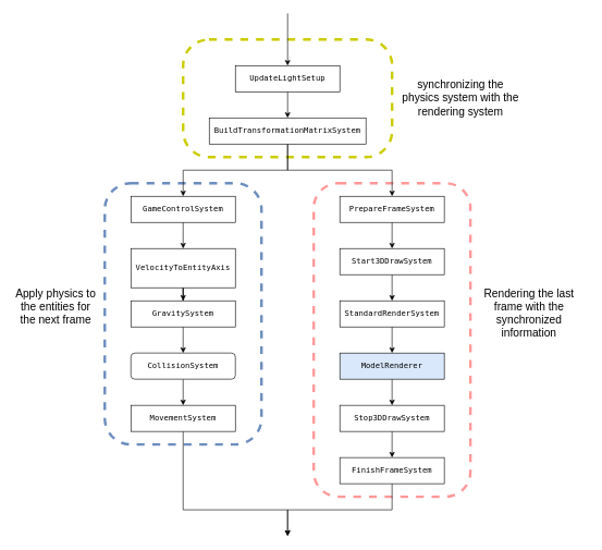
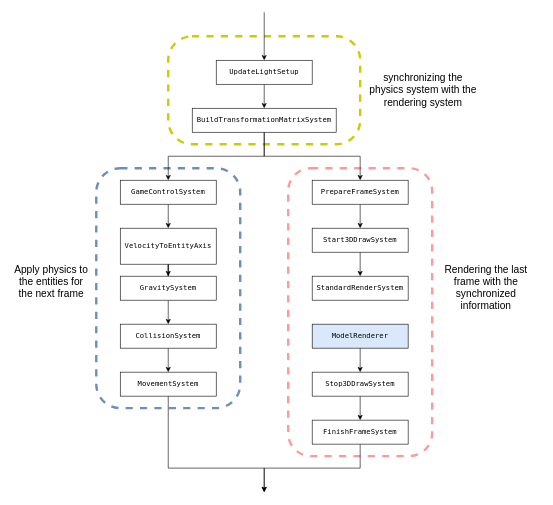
  <mxCell id="0" />
  <mxCell id="1" parent="0" />
  <mxCell id="2" value="" style="rounded=1;whiteSpace=wrap;html=1;dashed=1;strokeColor=#CCCC00;strokeWidth=4;fillColor=none;arcSize=22;" parent="1" vertex="1"><mxGeometry x="280" y="60" width="320" height="180" as="geometry" /></mxCell>
  <mxCell id="3" value="" style="rounded=1;whiteSpace=wrap;html=1;absoluteArcSize=1;arcSize=76;strokeWidth=4;dashed=1;fillColor=none;strokeColor=#FF9999;" parent="1" vertex="1"><mxGeometry x="480" y="280" width="240" height="480" as="geometry" /></mxCell>
  <mxCell id="4" value="" style="rounded=1;whiteSpace=wrap;html=1;absoluteArcSize=1;arcSize=80;strokeWidth=4;fillColor=none;strokeColor=#6c8ebf;dashed=1;perimeterSpacing=10;" parent="1" vertex="1"><mxGeometry x="160" y="280" width="240" height="400" as="geometry" /></mxCell>
  <mxCell id="5" style="edgeStyle=orthogonalEdgeStyle;rounded=0;orthogonalLoop=1;jettySize=auto;html=1;entryX=0.5;entryY=0;entryDx=0;entryDy=0;" parent="1" source="6" target="8" edge="1"><mxGeometry relative="1" as="geometry" /></mxCell>
  <mxCell id="6" value="&lt;code&gt;GameControlSystem&lt;/code&gt;" style="rounded=0;whiteSpace=wrap;html=1;" parent="1" vertex="1"><mxGeometry x="200" y="300" width="160" height="40" as="geometry" /></mxCell>
  <mxCell id="7" style="edgeStyle=orthogonalEdgeStyle;rounded=0;orthogonalLoop=1;jettySize=auto;html=1;entryX=0.5;entryY=0;entryDx=0;entryDy=0;" parent="1" source="8" target="10" edge="1"><mxGeometry relative="1" as="geometry" /></mxCell>
  <mxCell id="8" value="&lt;code&gt;VelocityToEntityAxis&lt;/code&gt;" style="rounded=0;whiteSpace=wrap;html=1;" parent="1" vertex="1"><mxGeometry x="200" y="380" width="160" height="60" as="geometry" /></mxCell>
  <mxCell id="9" style="edgeStyle=orthogonalEdgeStyle;rounded=0;orthogonalLoop=1;jettySize=auto;html=1;entryX=0.5;entryY=0;entryDx=0;entryDy=0;" parent="1" source="10" target="12" edge="1"><mxGeometry relative="1" as="geometry" /></mxCell>
  <mxCell id="10" value="&lt;code&gt;GravitySystem&lt;/code&gt;" style="rounded=0;whiteSpace=wrap;html=1;" parent="1" vertex="1"><mxGeometry x="200" y="460" width="160" height="40" as="geometry" /></mxCell>
  <mxCell id="11" style="edgeStyle=orthogonalEdgeStyle;rounded=0;orthogonalLoop=1;jettySize=auto;html=1;entryX=0.5;entryY=0;entryDx=0;entryDy=0;" parent="1" source="12" target="14" edge="1"><mxGeometry relative="1" as="geometry" /></mxCell>
- <mxCell id="12" value="&lt;code&gt;CollisionSystem&lt;/code&gt;" style="whiteSpace=wrap;html=1;rounded=1;" parent="1" vertex="1"><mxGeometry x="200" y="540" width="160" height="40" as="geometry" /></mxCell>
+ <mxCell id="12" value="&lt;code&gt;CollisionSystem&lt;/code&gt;" style="rounded=0;whiteSpace=wrap;html=1;" parent="1" vertex="1"><mxGeometry x="200" y="540" width="160" height="40" as="geometry" /></mxCell>
  <mxCell id="13" style="edgeStyle=orthogonalEdgeStyle;rounded=0;orthogonalLoop=1;jettySize=auto;html=1;" parent="1" source="14" edge="1"><mxGeometry relative="1" as="geometry"><mxPoint x="440" y="820" as="targetPoint" /><Array as="points"><mxPoint x="280" y="780" /><mxPoint x="440" y="780" /></Array></mxGeometry></mxCell>
  <mxCell id="14" value="&lt;code&gt;MovementSystem&lt;/code&gt;" style="rounded=0;whiteSpace=wrap;html=1;" parent="1" vertex="1"><mxGeometry x="200" y="620" width="160" height="40" as="geometry" /></mxCell>
  <mxCell id="15" style="edgeStyle=orthogonalEdgeStyle;rounded=0;orthogonalLoop=1;jettySize=auto;html=1;entryX=0.5;entryY=0;entryDx=0;entryDy=0;" parent="1" source="16" target="19" edge="1"><mxGeometry relative="1" as="geometry" /></mxCell>
  <mxCell id="16" value="&lt;code&gt;UpdateLightSetup&lt;/code&gt;" style="rounded=0;whiteSpace=wrap;html=1;" parent="1" vertex="1"><mxGeometry x="360" y="100" width="160" height="40" as="geometry" /></mxCell>
  <mxCell id="17" style="edgeStyle=orthogonalEdgeStyle;rounded=0;orthogonalLoop=1;jettySize=auto;html=1;entryX=0.5;entryY=0;entryDx=0;entryDy=0;" parent="1" source="19" target="6" edge="1"><mxGeometry relative="1" as="geometry" /></mxCell>
  <mxCell id="18" style="edgeStyle=orthogonalEdgeStyle;rounded=0;orthogonalLoop=1;jettySize=auto;html=1;" parent="1" source="19" target="21" edge="1"><mxGeometry relative="1" as="geometry" /></mxCell>
  <mxCell id="19" value="&lt;code&gt;BuildTransformationMatrixSystem&lt;/code&gt;" style="rounded=0;whiteSpace=wrap;html=1;" parent="1" vertex="1"><mxGeometry x="320" y="180" width="240" height="40" as="geometry" /></mxCell>
  <mxCell id="20" style="edgeStyle=orthogonalEdgeStyle;rounded=0;orthogonalLoop=1;jettySize=auto;html=1;entryX=0.5;entryY=0;entryDx=0;entryDy=0;" parent="1" source="21" target="23" edge="1"><mxGeometry relative="1" as="geometry" /></mxCell>
  <mxCell id="21" value="&lt;code&gt;PrepareFrameSystem&lt;/code&gt;" style="rounded=0;whiteSpace=wrap;html=1;" parent="1" vertex="1"><mxGeometry x="520" y="300" width="160" height="40" as="geometry" /></mxCell>
  <mxCell id="22" style="edgeStyle=orthogonalEdgeStyle;rounded=0;orthogonalLoop=1;jettySize=auto;html=1;entryX=0.5;entryY=0;entryDx=0;entryDy=0;" parent="1" source="23" target="25" edge="1"><mxGeometry relative="1" as="geometry" /></mxCell>
  <mxCell id="23" value="&lt;code&gt;Start3DDrawSystem&lt;/code&gt;" style="rounded=0;whiteSpace=wrap;html=1;" parent="1" vertex="1"><mxGeometry x="520" y="380" width="160" height="40" as="geometry" /></mxCell>
- <mxCell id="24" style="edgeStyle=orthogonalEdgeStyle;rounded=0;orthogonalLoop=1;jettySize=auto;html=1;entryX=0.5;entryY=0;entryDx=0;entryDy=0;" parent="1" source="25" target="27" edge="1"><mxGeometry relative="1" as="geometry" /></mxCell>
  <mxCell id="25" value="&lt;code&gt;StandardRenderSystem&lt;/code&gt;" style="rounded=0;whiteSpace=wrap;html=1;" parent="1" vertex="1"><mxGeometry x="520" y="460" width="160" height="40" as="geometry" /></mxCell>
  <mxCell id="26" style="edgeStyle=orthogonalEdgeStyle;rounded=0;orthogonalLoop=1;jettySize=auto;html=1;entryX=0.5;entryY=0;entryDx=0;entryDy=0;" parent="1" source="27" target="29" edge="1"><mxGeometry relative="1" as="geometry" /></mxCell>
  <mxCell id="27" value="&lt;code&gt;ModelRenderer&lt;/code&gt;" style="rounded=0;whiteSpace=wrap;html=1;fillColor=#dae8fc;" parent="1" vertex="1"><mxGeometry x="520" y="540" width="160" height="40" as="geometry" /></mxCell>
  <mxCell id="28" style="edgeStyle=orthogonalEdgeStyle;rounded=0;orthogonalLoop=1;jettySize=auto;html=1;entryX=0.5;entryY=0;entryDx=0;entryDy=0;" parent="1" source="29" target="31" edge="1"><mxGeometry relative="1" as="geometry" /></mxCell>
  <mxCell id="29" value="&lt;code&gt;Stop3DDrawSystem&lt;/code&gt;" style="rounded=0;whiteSpace=wrap;html=1;" parent="1" vertex="1"><mxGeometry x="520" y="620" width="160" height="40" as="geometry" /></mxCell>
  <mxCell id="30" style="edgeStyle=orthogonalEdgeStyle;rounded=0;orthogonalLoop=1;jettySize=auto;html=1;" parent="1" source="31" edge="1"><mxGeometry relative="1" as="geometry"><mxPoint x="440" y="820" as="targetPoint" /><Array as="points"><mxPoint x="600" y="780" /><mxPoint x="440" y="780" /></Array></mxGeometry></mxCell>
  <mxCell id="31" value="&lt;code&gt;FinishFrameSystem&lt;/code&gt;" style="rounded=0;whiteSpace=wrap;html=1;" parent="1" vertex="1"><mxGeometry x="520" y="700" width="160" height="40" as="geometry" /></mxCell>
  <mxCell id="32" value="" style="endArrow=classic;html=1;entryX=0.5;entryY=0;entryDx=0;entryDy=0;" parent="1" target="16" edge="1"><mxGeometry width="50" height="50" relative="1" as="geometry"><mxPoint x="440" y="20" as="sourcePoint" /><mxPoint x="440" y="-10" as="targetPoint" /></mxGeometry></mxCell>
  <mxCell id="33" value="&lt;font style=&quot;font-size: 17px&quot;&gt;synchronizing the physics system with the rendering system&lt;/font&gt;" style="text;html=1;strokeColor=none;fillColor=none;align=center;verticalAlign=middle;whiteSpace=wrap;rounded=0;dashed=1;" parent="1" vertex="1"><mxGeometry x="610" y="120" width="190" height="60" as="geometry" /></mxCell>
  <mxCell id="34" value="&lt;font style=&quot;font-size: 17px&quot;&gt;Rendering the last frame with the synchronized information&lt;/font&gt;" style="text;html=1;strokeColor=none;fillColor=none;align=center;verticalAlign=middle;whiteSpace=wrap;rounded=0;dashed=1;" parent="1" vertex="1"><mxGeometry x="720" y="435" width="180" height="90" as="geometry" /></mxCell>
  <mxCell id="35" value="&lt;font style=&quot;font-size: 17px&quot;&gt;Apply physics&amp;nbsp;to the entities for the next frame&lt;/font&gt;" style="text;html=1;strokeColor=none;fillColor=none;align=center;verticalAlign=middle;whiteSpace=wrap;rounded=0;dashed=1;" parent="1" vertex="1"><mxGeometry x="20" y="440" width="130" height="60" as="geometry" /></mxCell>
